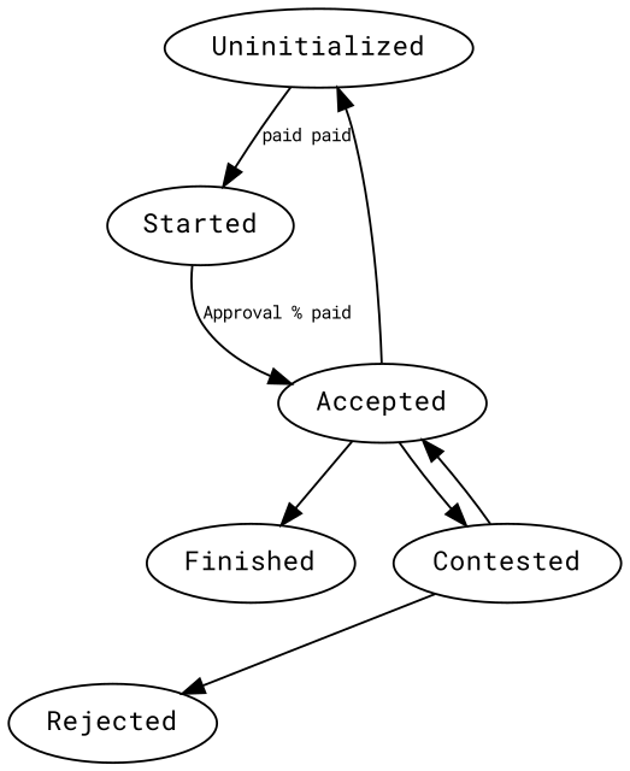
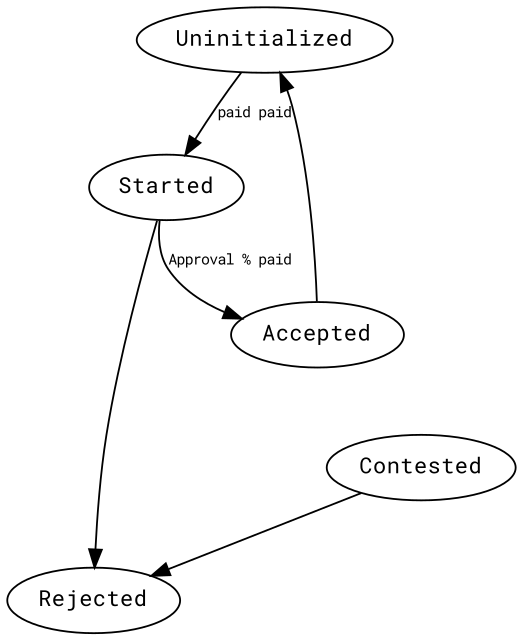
  digraph {
    fontname="Roboto Mono"
    rankdir=TD
    node [fontname="Roboto Mono" fontsize=12]
    edge [fontname="Roboto Mono" fontsize=8 lblstyle="above, sloped" minlen=1.5]
    n1 [label=Uninitialized]
    n2 [label=Started]
    n3 [label=Accepted]
    n4 [label=Rejected]
    n5 [label=Contested]
-   n6 [label=Finished]
    n1 -> n2 [label="paid paid"]
    n2 -> n3 [label="Approval % paid"]
+   n2 -> n4
    n3 -> n1
-   n3 -> n5
-   n3 -> n6
-   n5 -> n3
    n5 -> n4
  }
